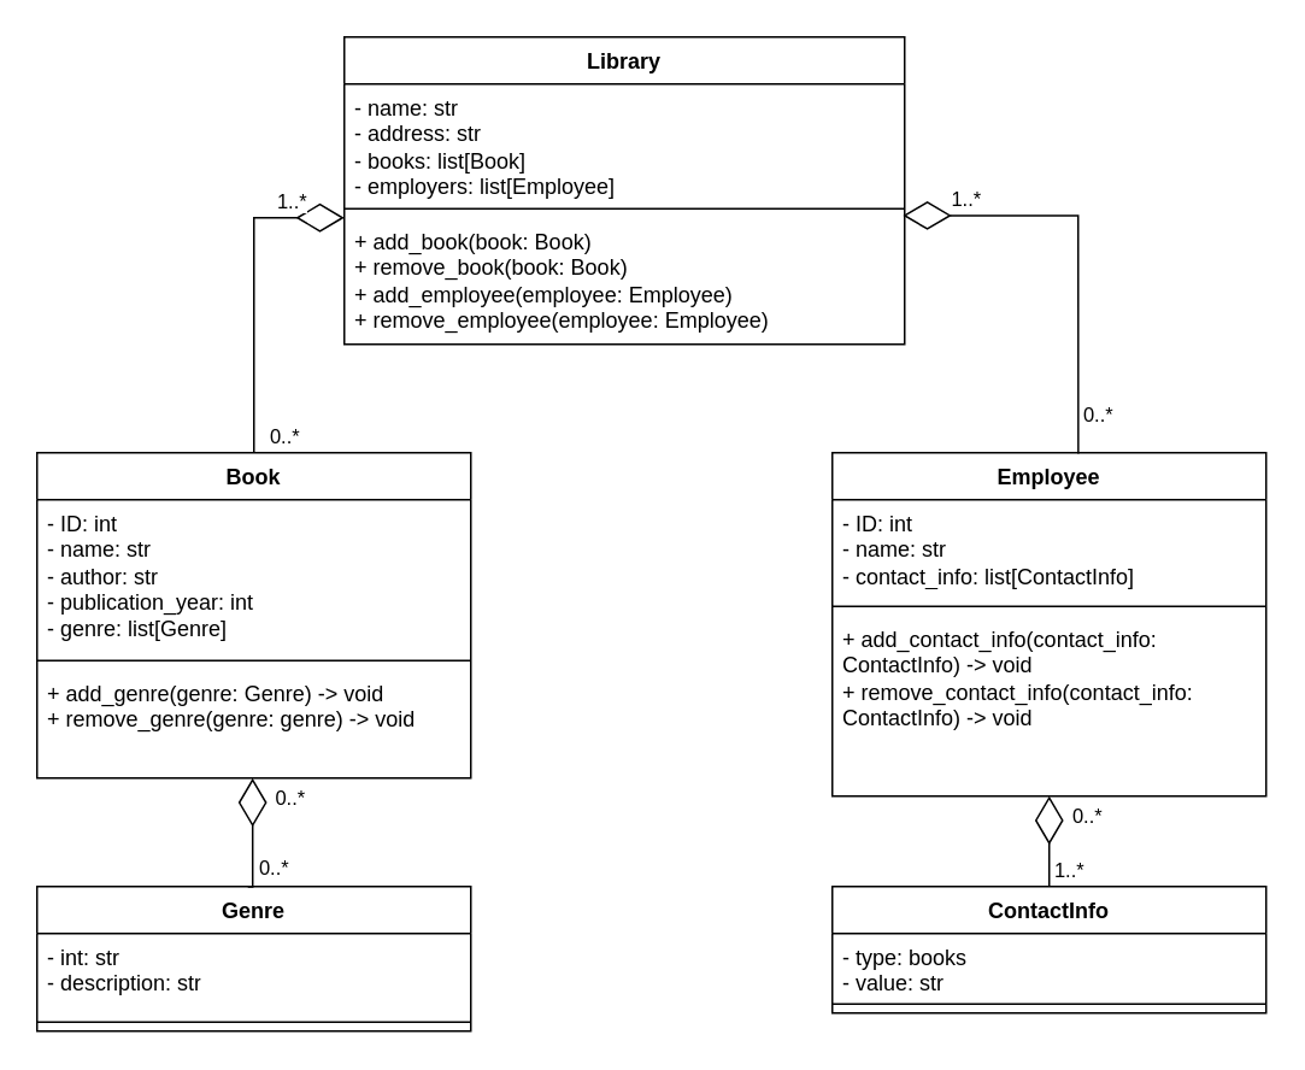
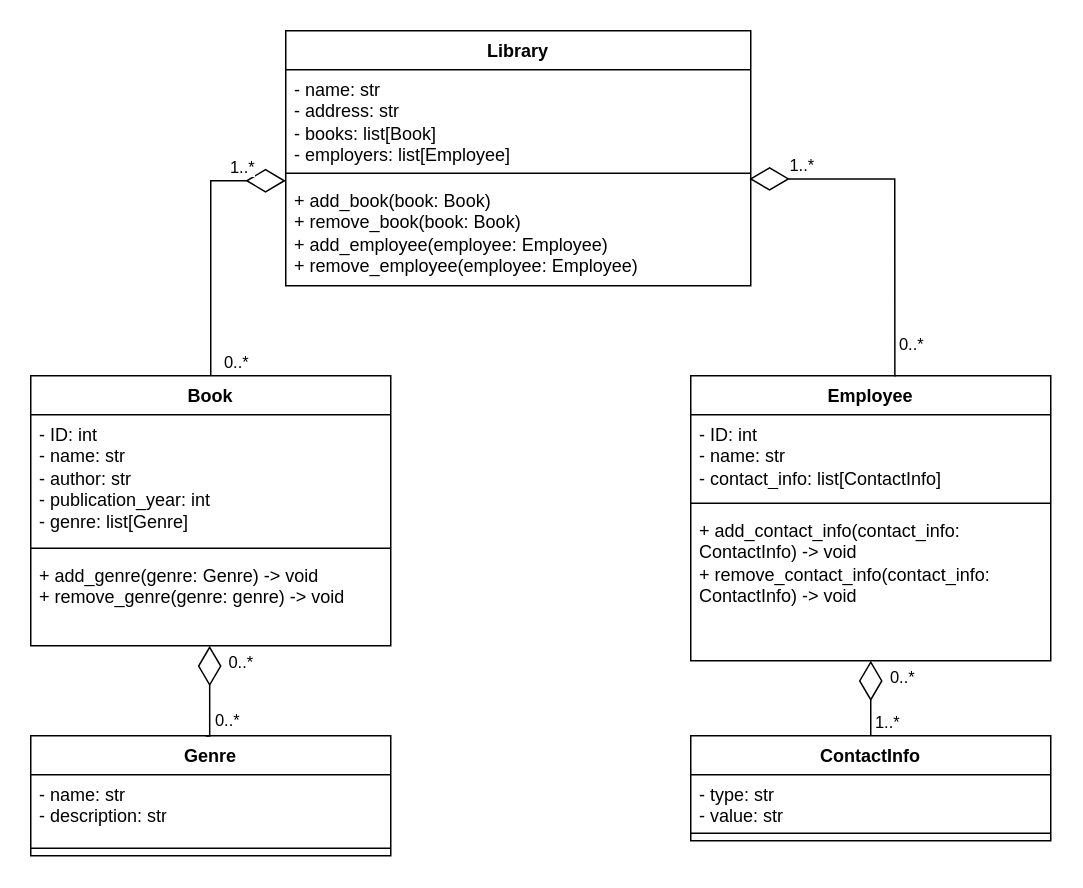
  <mxCell id="0" />
  <mxCell id="1" parent="0" />
  <mxCell id="2" value="Library" style="swimlane;fontStyle=1;align=center;verticalAlign=top;childLayout=stackLayout;horizontal=1;startSize=26;horizontalStack=0;resizeParent=1;resizeParentMax=0;resizeLast=0;collapsible=1;marginBottom=0;whiteSpace=wrap;html=1;" vertex="1" parent="1"><mxGeometry x="190" y="20" width="310" height="170" as="geometry" /></mxCell>
  <mxCell id="3" value="- name: str&lt;div&gt;- address: str&lt;/div&gt;&lt;div&gt;- books: list[Book]&lt;/div&gt;&lt;div&gt;- employers: list[Employee]&lt;/div&gt;" style="text;strokeColor=none;fillColor=none;align=left;verticalAlign=top;spacingLeft=4;spacingRight=4;overflow=hidden;rotatable=0;points=[[0,0.5],[1,0.5]];portConstraint=eastwest;whiteSpace=wrap;html=1;" vertex="1" parent="2"><mxGeometry y="26" width="310" height="64" as="geometry" /></mxCell>
  <mxCell id="4" value="" style="line;strokeWidth=1;fillColor=none;align=left;verticalAlign=middle;spacingTop=-1;spacingLeft=3;spacingRight=3;rotatable=0;labelPosition=right;points=[];portConstraint=eastwest;strokeColor=inherit;" vertex="1" parent="2"><mxGeometry y="90" width="310" height="10" as="geometry" /></mxCell>
  <mxCell id="5" value="+ add_book(book: Book)&lt;div&gt;+ remove_book(book: Book)&lt;/div&gt;&lt;div&gt;+ add_employee(employee: Employee)&lt;/div&gt;&lt;div&gt;+ remove_employee(employee: Employee)&lt;/div&gt;" style="text;strokeColor=none;fillColor=none;align=left;verticalAlign=top;spacingLeft=4;spacingRight=4;overflow=hidden;rotatable=0;points=[[0,0.5],[1,0.5]];portConstraint=eastwest;whiteSpace=wrap;html=1;" vertex="1" parent="2"><mxGeometry y="100" width="310" height="70" as="geometry" /></mxCell>
  <mxCell id="6" value="Book" style="swimlane;fontStyle=1;align=center;verticalAlign=top;childLayout=stackLayout;horizontal=1;startSize=26;horizontalStack=0;resizeParent=1;resizeParentMax=0;resizeLast=0;collapsible=1;marginBottom=0;whiteSpace=wrap;html=1;" vertex="1" parent="1"><mxGeometry x="20" y="250" width="240" height="180" as="geometry" /></mxCell>
  <mxCell id="7" value="- ID: int&lt;div&gt;- name: str&lt;/div&gt;&lt;div&gt;- author: str&lt;/div&gt;&lt;div&gt;- publication_year: int&lt;/div&gt;&lt;div&gt;- genre: list[Genre]&lt;/div&gt;" style="text;strokeColor=none;fillColor=none;align=left;verticalAlign=top;spacingLeft=4;spacingRight=4;overflow=hidden;rotatable=0;points=[[0,0.5],[1,0.5]];portConstraint=eastwest;whiteSpace=wrap;html=1;" vertex="1" parent="6"><mxGeometry y="26" width="240" height="84" as="geometry" /></mxCell>
  <mxCell id="8" value="" style="line;strokeWidth=1;fillColor=none;align=left;verticalAlign=middle;spacingTop=-1;spacingLeft=3;spacingRight=3;rotatable=0;labelPosition=right;points=[];portConstraint=eastwest;strokeColor=inherit;" vertex="1" parent="6"><mxGeometry y="110" width="240" height="10" as="geometry" /></mxCell>
  <mxCell id="9" value="+ add_genre(genre: Genre) -&amp;gt; void&lt;div&gt;+ remove_genre(genre: genre) -&amp;gt; void&lt;/div&gt;" style="text;strokeColor=none;fillColor=none;align=left;verticalAlign=top;spacingLeft=4;spacingRight=4;overflow=hidden;rotatable=0;points=[[0,0.5],[1,0.5]];portConstraint=eastwest;whiteSpace=wrap;html=1;" vertex="1" parent="6"><mxGeometry y="120" width="240" height="60" as="geometry" /></mxCell>
  <mxCell id="10" value="Employee" style="swimlane;fontStyle=1;align=center;verticalAlign=top;childLayout=stackLayout;horizontal=1;startSize=26;horizontalStack=0;resizeParent=1;resizeParentMax=0;resizeLast=0;collapsible=1;marginBottom=0;whiteSpace=wrap;html=1;" vertex="1" parent="1"><mxGeometry x="460" y="250" width="240" height="190" as="geometry" /></mxCell>
  <mxCell id="11" value="- ID: int&lt;div&gt;- name: str&lt;/div&gt;&lt;div&gt;- contact_info: list[ContactInfo]&lt;/div&gt;" style="text;strokeColor=none;fillColor=none;align=left;verticalAlign=top;spacingLeft=4;spacingRight=4;overflow=hidden;rotatable=0;points=[[0,0.5],[1,0.5]];portConstraint=eastwest;whiteSpace=wrap;html=1;" vertex="1" parent="10"><mxGeometry y="26" width="240" height="54" as="geometry" /></mxCell>
  <mxCell id="12" value="" style="line;strokeWidth=1;fillColor=none;align=left;verticalAlign=middle;spacingTop=-1;spacingLeft=3;spacingRight=3;rotatable=0;labelPosition=right;points=[];portConstraint=eastwest;strokeColor=inherit;" vertex="1" parent="10"><mxGeometry y="80" width="240" height="10" as="geometry" /></mxCell>
  <mxCell id="13" value="+ add_contact_info(contact_info: ContactInfo) -&amp;gt; void&lt;div&gt;+ remove_contact_info(contact_info: ContactInfo) -&amp;gt; void&lt;/div&gt;" style="text;strokeColor=none;fillColor=none;align=left;verticalAlign=top;spacingLeft=4;spacingRight=4;overflow=hidden;rotatable=0;points=[[0,0.5],[1,0.5]];portConstraint=eastwest;whiteSpace=wrap;html=1;" vertex="1" parent="10"><mxGeometry y="90" width="240" height="100" as="geometry" /></mxCell>
  <mxCell id="14" value="Genre" style="swimlane;fontStyle=1;align=center;verticalAlign=top;childLayout=stackLayout;horizontal=1;startSize=26;horizontalStack=0;resizeParent=1;resizeParentMax=0;resizeLast=0;collapsible=1;marginBottom=0;whiteSpace=wrap;html=1;" vertex="1" parent="1"><mxGeometry x="20" y="490" width="240" height="80" as="geometry" /></mxCell>
- <mxCell id="15" value="- int: str&lt;div&gt;-&amp;nbsp;&lt;span style=&quot;white-space-collapse: preserve; background-color: transparent; color: light-dark(rgb(0, 0, 0), rgb(255, 255, 255));&quot;&gt;description: str&lt;/span&gt;&lt;/div&gt;" style="text;strokeColor=none;fillColor=none;align=left;verticalAlign=top;spacingLeft=4;spacingRight=4;overflow=hidden;rotatable=0;points=[[0,0.5],[1,0.5]];portConstraint=eastwest;whiteSpace=wrap;html=1;" vertex="1" parent="14"><mxGeometry y="26" width="240" height="44" as="geometry" /></mxCell>
+ <mxCell id="15" value="- name: str&lt;div&gt;-&amp;nbsp;&lt;span style=&quot;white-space-collapse: preserve; background-color: transparent; color: light-dark(rgb(0, 0, 0), rgb(255, 255, 255));&quot;&gt;description: str&lt;/span&gt;&lt;/div&gt;" style="text;strokeColor=none;fillColor=none;align=left;verticalAlign=top;spacingLeft=4;spacingRight=4;overflow=hidden;rotatable=0;points=[[0,0.5],[1,0.5]];portConstraint=eastwest;whiteSpace=wrap;html=1;" vertex="1" parent="14"><mxGeometry y="26" width="240" height="44" as="geometry" /></mxCell>
  <mxCell id="16" value="" style="line;strokeWidth=1;fillColor=none;align=left;verticalAlign=middle;spacingTop=-1;spacingLeft=3;spacingRight=3;rotatable=0;labelPosition=right;points=[];portConstraint=eastwest;strokeColor=inherit;" vertex="1" parent="14"><mxGeometry y="70" width="240" height="10" as="geometry" /></mxCell>
  <mxCell id="17" value="ContactInfo" style="swimlane;fontStyle=1;align=center;verticalAlign=top;childLayout=stackLayout;horizontal=1;startSize=26;horizontalStack=0;resizeParent=1;resizeParentMax=0;resizeLast=0;collapsible=1;marginBottom=0;whiteSpace=wrap;html=1;" vertex="1" parent="1"><mxGeometry x="460" y="490" width="240" height="70" as="geometry" /></mxCell>
- <mxCell id="18" value="- type: books&lt;div&gt;- value&lt;span style=&quot;white-space-collapse: preserve; background-color: transparent; color: light-dark(rgb(0, 0, 0), rgb(255, 255, 255));&quot;&gt;: str&lt;/span&gt;&lt;/div&gt;" style="text;strokeColor=none;fillColor=none;align=left;verticalAlign=top;spacingLeft=4;spacingRight=4;overflow=hidden;rotatable=0;points=[[0,0.5],[1,0.5]];portConstraint=eastwest;whiteSpace=wrap;html=1;" vertex="1" parent="17"><mxGeometry y="26" width="240" height="34" as="geometry" /></mxCell>
+ <mxCell id="18" value="- type: str&lt;div&gt;- value&lt;span style=&quot;white-space-collapse: preserve; background-color: transparent; color: light-dark(rgb(0, 0, 0), rgb(255, 255, 255));&quot;&gt;: str&lt;/span&gt;&lt;/div&gt;" style="text;strokeColor=none;fillColor=none;align=left;verticalAlign=top;spacingLeft=4;spacingRight=4;overflow=hidden;rotatable=0;points=[[0,0.5],[1,0.5]];portConstraint=eastwest;whiteSpace=wrap;html=1;" vertex="1" parent="17"><mxGeometry y="26" width="240" height="34" as="geometry" /></mxCell>
  <mxCell id="19" value="" style="line;strokeWidth=1;fillColor=none;align=left;verticalAlign=middle;spacingTop=-1;spacingLeft=3;spacingRight=3;rotatable=0;labelPosition=right;points=[];portConstraint=eastwest;strokeColor=inherit;" vertex="1" parent="17"><mxGeometry y="60" width="240" height="10" as="geometry" /></mxCell>
  <mxCell id="20" value="" style="endArrow=diamondThin;endFill=0;endSize=24;html=1;rounded=0;edgeStyle=elbowEdgeStyle;entryX=0;entryY=0;entryDx=0;entryDy=0;entryPerimeter=0;exitX=0.5;exitY=0;exitDx=0;exitDy=0;" edge="1" parent="1" source="6" target="5"><mxGeometry width="160" relative="1" as="geometry"><mxPoint x="130" y="250" as="sourcePoint" /><mxPoint x="334" y="201" as="targetPoint" /><Array as="points"><mxPoint x="140" y="190" /></Array></mxGeometry></mxCell>
  <mxCell id="21" value="0..*" style="edgeLabel;html=1;align=center;verticalAlign=middle;resizable=0;points=[];" vertex="1" connectable="0" parent="20"><mxGeometry x="-0.856" relative="1" as="geometry"><mxPoint x="16" y="3" as="offset" /></mxGeometry></mxCell>
  <mxCell id="22" value="1..*" style="edgeLabel;html=1;align=center;verticalAlign=middle;resizable=0;points=[];" vertex="1" connectable="0" parent="20"><mxGeometry x="0.612" relative="1" as="geometry"><mxPoint x="5" y="-10" as="offset" /></mxGeometry></mxCell>
  <mxCell id="23" value="" style="endArrow=diamondThin;endFill=0;endSize=24;html=1;rounded=0;edgeStyle=elbowEdgeStyle;entryX=0.997;entryY=-0.017;entryDx=0;entryDy=0;entryPerimeter=0;exitX=0.567;exitY=0.003;exitDx=0;exitDy=0;exitPerimeter=0;" edge="1" parent="1" source="10" target="5"><mxGeometry width="160" relative="1" as="geometry"><mxPoint x="551" y="250" as="sourcePoint" /><mxPoint x="600" y="120" as="targetPoint" /><Array as="points"><mxPoint x="596" y="190" /></Array></mxGeometry></mxCell>
  <mxCell id="24" value="0..*" style="edgeLabel;html=1;align=center;verticalAlign=middle;resizable=0;points=[];" vertex="1" connectable="0" parent="23"><mxGeometry x="-0.806" relative="1" as="geometry"><mxPoint x="10" as="offset" /></mxGeometry></mxCell>
  <mxCell id="25" value="1..*" style="edgeLabel;html=1;align=center;verticalAlign=middle;resizable=0;points=[];" vertex="1" connectable="0" parent="23"><mxGeometry x="0.673" y="1" relative="1" as="geometry"><mxPoint x="-3" y="-10" as="offset" /></mxGeometry></mxCell>
  <mxCell id="26" value="" style="endArrow=diamondThin;endFill=0;endSize=24;html=1;rounded=0;exitX=0.486;exitY=0.003;exitDx=0;exitDy=0;exitPerimeter=0;edgeStyle=orthogonalEdgeStyle;entryX=0.497;entryY=1.001;entryDx=0;entryDy=0;entryPerimeter=0;" edge="1" parent="1" source="14" target="9"><mxGeometry width="160" relative="1" as="geometry"><mxPoint x="30" y="450" as="sourcePoint" /><mxPoint x="160" y="420" as="targetPoint" /><Array as="points"><mxPoint x="140" y="490" /><mxPoint x="140" y="430" /></Array></mxGeometry></mxCell>
  <mxCell id="27" value="0..*" style="edgeLabel;html=1;align=center;verticalAlign=middle;resizable=0;points=[];" vertex="1" connectable="0" parent="26"><mxGeometry x="-0.484" y="2" relative="1" as="geometry"><mxPoint x="13" y="3" as="offset" /></mxGeometry></mxCell>
  <mxCell id="28" value="" style="endArrow=diamondThin;endFill=0;endSize=24;html=1;rounded=0;edgeStyle=orthogonalEdgeStyle;" edge="1" parent="1" source="17"><mxGeometry width="160" relative="1" as="geometry"><mxPoint x="540" y="470" as="sourcePoint" /><mxPoint x="580" y="440" as="targetPoint" /><Array as="points"><mxPoint x="580" y="440" /></Array></mxGeometry></mxCell>
  <mxCell id="29" value="1..*" style="edgeLabel;html=1;align=center;verticalAlign=middle;resizable=0;points=[];" vertex="1" connectable="0" parent="28"><mxGeometry x="-0.484" y="2" relative="1" as="geometry"><mxPoint x="12" y="3" as="offset" /></mxGeometry></mxCell>
  <mxCell id="30" value="0..*" style="edgeLabel;html=1;align=center;verticalAlign=middle;resizable=0;points=[];" vertex="1" connectable="0" parent="1"><mxGeometry x="161" y="490.16" as="geometry"><mxPoint x="-2" y="-50" as="offset" /></mxGeometry></mxCell>
  <mxCell id="31" value="0..*" style="edgeLabel;html=1;align=center;verticalAlign=middle;resizable=0;points=[];" vertex="1" connectable="0" parent="1"><mxGeometry x="171" y="500.16" as="geometry"><mxPoint x="429" y="-50" as="offset" /></mxGeometry></mxCell>
